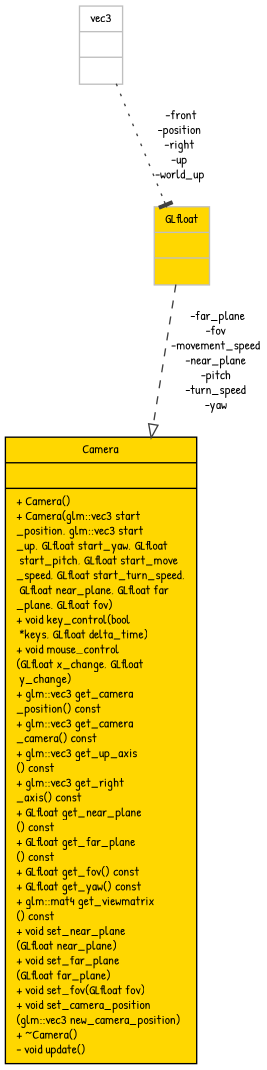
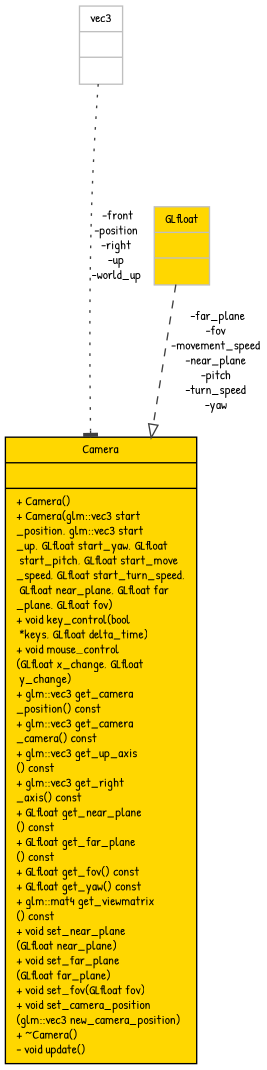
  digraph {
    fontname="Patrick Hand"
    node [color=grey75 fillcolor=gold fontname="Patrick Hand" fontsize=10 shape=record style=filled]
    edge [color=grey25 fontname="Patrick Hand" fontsize=10 labelfontname=Helvetica labelfontsize=10]
    n1 [color=black fontcolor=black height=0.2 label="{Camera\n||+  Camera()\l+  Camera(glm::vec3 start\l_position, glm::vec3 start\l_up, GLfloat start_yaw, GLfloat\l start_pitch, GLfloat start_move\l_speed, GLfloat start_turn_speed,\l GLfloat near_plane, GLfloat far\l_plane, GLfloat fov)\l+ void key_control(bool\l *keys, GLfloat delta_time)\l+ void mouse_control\l(GLfloat x_change, GLfloat\l y_change)\l+ glm::vec3 get_camera\l_position() const\l+ glm::vec3 get_camera\l_camera() const\l+ glm::vec3 get_up_axis\l() const\l+ glm::vec3 get_right\l_axis() const\l+ GLfloat get_near_plane\l() const\l+ GLfloat get_far_plane\l() const\l+ GLfloat get_fov() const\l+ GLfloat get_yaw() const\l+ glm::mat4 get_viewmatrix\l() const\l+ void set_near_plane\l(GLfloat near_plane)\l+ void set_far_plane\l(GLfloat far_plane)\l+ void set_fov(GLfloat fov)\l+ void set_camera_position\l(glm::vec3 new_camera_position)\l+  ~Camera()\l- void update()\l}" width=0.4]
    n2 [fillcolor=white height=0.2 label="{vec3\n||}" width=0.4]
    n3 [height=0.2 label="{GLfloat\n||}" width=0.4]
-   n2 -> n3 [arrowhead=tee label=" -front\n-position\n-right\n-up\n-world_up" style=dotted]
+   n2 -> n1 [arrowhead=tee label=" -front\n-position\n-right\n-up\n-world_up" style=dotted]
    n3 -> n1 [arrowhead=onormal label=" -far_plane\n-fov\n-movement_speed\n-near_plane\n-pitch\n-turn_speed\n-yaw" style=dashed]
  }
